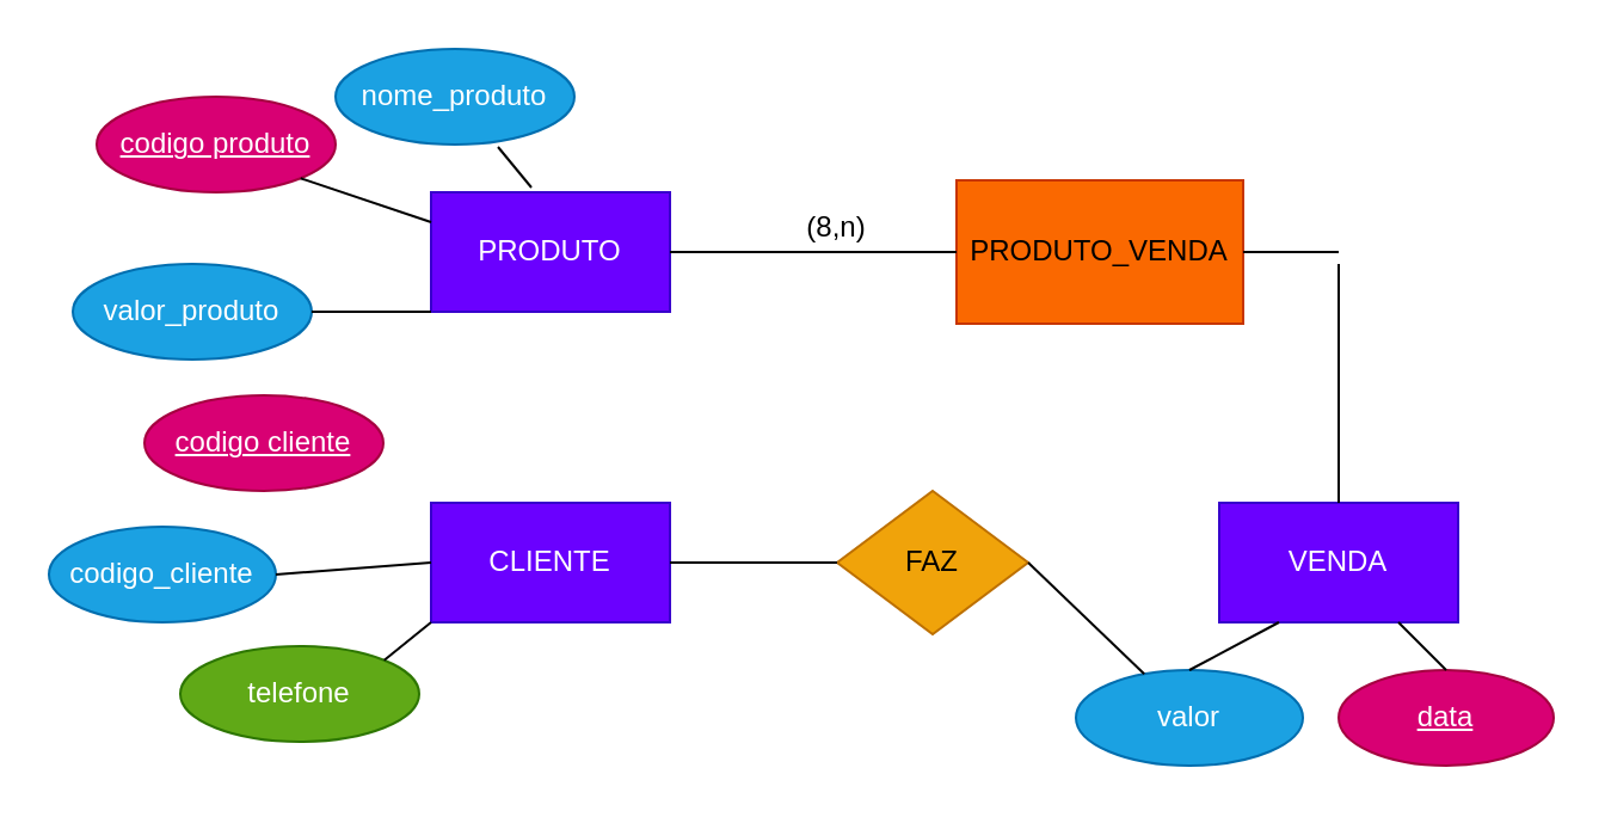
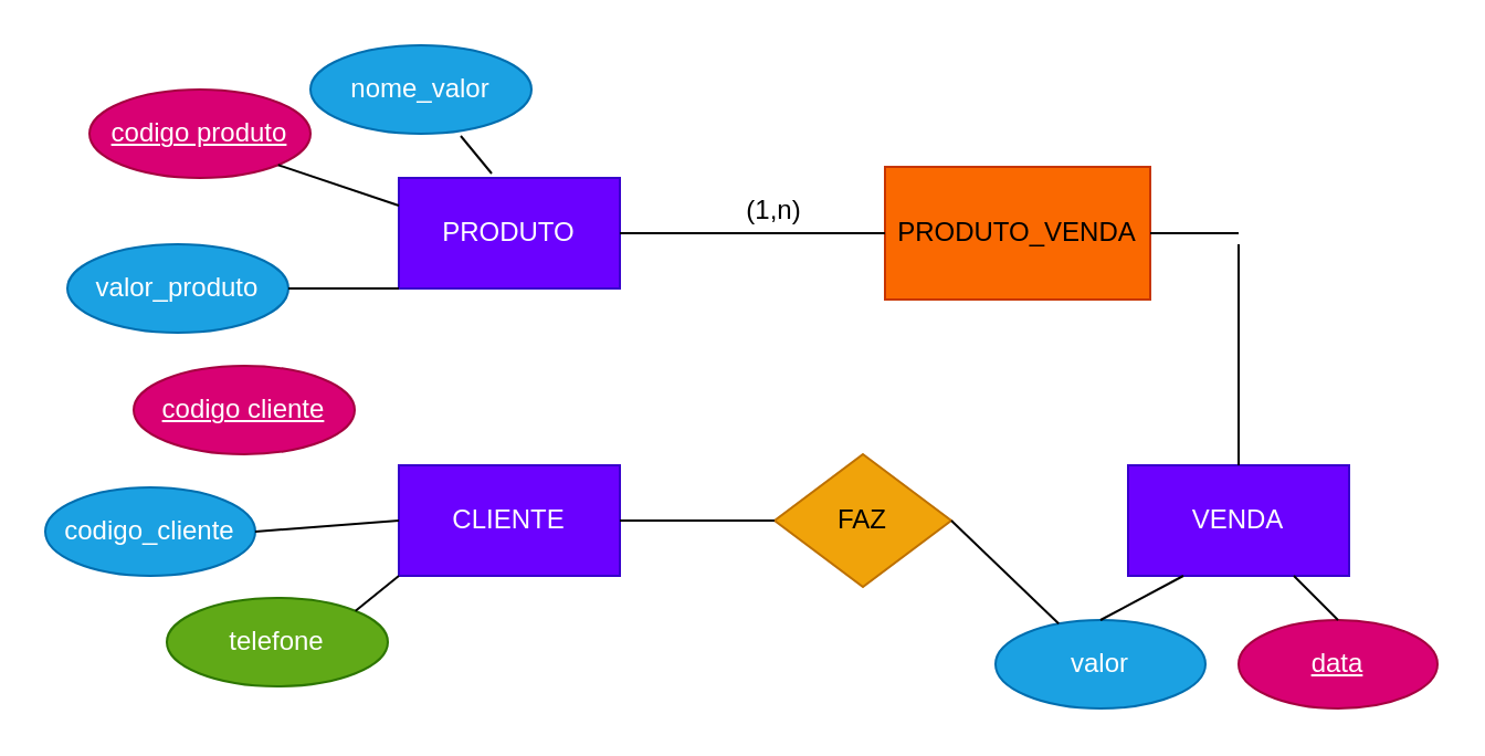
  <mxCell id="0" />
  <mxCell id="1" parent="0" />
  <mxCell id="2" value="PRODUTO" style="rounded=0;whiteSpace=wrap;html=1;fillColor=#6a00ff;fontColor=#ffffff;strokeColor=#3700CC;" vertex="1" parent="1"><mxGeometry x="180" y="80" width="100" height="50" as="geometry" /></mxCell>
- <mxCell id="3" value="nome_produto" style="ellipse;whiteSpace=wrap;html=1;fillColor=#1ba1e2;fontColor=#ffffff;strokeColor=#006EAF;" vertex="1" parent="1"><mxGeometry x="140" y="20" width="100" height="40" as="geometry" /></mxCell>
+ <mxCell id="3" value="nome_valor" style="ellipse;whiteSpace=wrap;html=1;fillColor=#1ba1e2;fontColor=#ffffff;strokeColor=#006EAF;" vertex="1" parent="1"><mxGeometry x="140" y="20" width="100" height="40" as="geometry" /></mxCell>
  <mxCell id="4" value="" style="endArrow=none;html=1;rounded=0;exitX=0.42;exitY=-0.04;exitDx=0;exitDy=0;exitPerimeter=0;entryX=0.68;entryY=1.025;entryDx=0;entryDy=0;entryPerimeter=0;" edge="1" parent="1" source="2" target="3"><mxGeometry width="50" height="50" relative="1" as="geometry"><mxPoint x="390" y="230" as="sourcePoint" /><mxPoint x="440" y="180" as="targetPoint" /></mxGeometry></mxCell>
  <mxCell id="5" value="&lt;u&gt;codigo produto&lt;/u&gt;" style="ellipse;whiteSpace=wrap;html=1;fillColor=#d80073;fontColor=#ffffff;strokeColor=#A50040;" vertex="1" parent="1"><mxGeometry x="40" y="40" width="100" height="40" as="geometry" /></mxCell>
  <mxCell id="6" value="valor_produto" style="ellipse;whiteSpace=wrap;html=1;fillColor=#1ba1e2;fontColor=#ffffff;strokeColor=#006EAF;" vertex="1" parent="1"><mxGeometry x="30" y="110" width="100" height="40" as="geometry" /></mxCell>
  <mxCell id="7" value="" style="endArrow=none;html=1;rounded=0;entryX=0;entryY=0.25;entryDx=0;entryDy=0;exitX=1;exitY=1;exitDx=0;exitDy=0;" edge="1" parent="1" source="5" target="2"><mxGeometry width="50" height="50" relative="1" as="geometry"><mxPoint x="390" y="230" as="sourcePoint" /><mxPoint x="440" y="180" as="targetPoint" /></mxGeometry></mxCell>
  <mxCell id="8" value="" style="endArrow=none;html=1;rounded=0;entryX=0;entryY=1;entryDx=0;entryDy=0;exitX=1;exitY=0.5;exitDx=0;exitDy=0;" edge="1" parent="1" source="6" target="2"><mxGeometry width="50" height="50" relative="1" as="geometry"><mxPoint x="210" y="210" as="sourcePoint" /><mxPoint x="260" y="160" as="targetPoint" /></mxGeometry></mxCell>
  <mxCell id="9" value="CLIENTE" style="rounded=0;whiteSpace=wrap;html=1;fillColor=#6a00ff;fontColor=#ffffff;strokeColor=#3700CC;" vertex="1" parent="1"><mxGeometry x="180" y="210" width="100" height="50" as="geometry" /></mxCell>
  <mxCell id="10" value="&lt;u&gt;codigo cliente&lt;/u&gt;" style="ellipse;whiteSpace=wrap;html=1;fillColor=#d80073;fontColor=#ffffff;strokeColor=#A50040;" vertex="1" parent="1"><mxGeometry x="60" y="165" width="100" height="40" as="geometry" /></mxCell>
  <mxCell id="11" value="codigo_cliente" style="ellipse;whiteSpace=wrap;html=1;fillColor=#1ba1e2;fontColor=#ffffff;strokeColor=#006EAF;" vertex="1" parent="1"><mxGeometry x="20" y="220" width="95" height="40" as="geometry" /></mxCell>
  <mxCell id="12" style="edgeStyle=orthogonalEdgeStyle;rounded=0;orthogonalLoop=1;jettySize=auto;html=1;exitX=0.5;exitY=1;exitDx=0;exitDy=0;" edge="1" parent="1" source="11" target="11"><mxGeometry relative="1" as="geometry" /></mxCell>
  <mxCell id="13" value="telefone" style="ellipse;whiteSpace=wrap;html=1;fillColor=#60a917;fontColor=#ffffff;strokeColor=#2D7600;" vertex="1" parent="1"><mxGeometry x="75" y="270" width="100" height="40" as="geometry" /></mxCell>
  <mxCell id="14" value="FAZ" style="rhombus;whiteSpace=wrap;html=1;fillColor=#f0a30a;fontColor=#000000;strokeColor=#BD7000;" vertex="1" parent="1"><mxGeometry x="350" y="205" width="80" height="60" as="geometry" /></mxCell>
  <mxCell id="15" value="VENDA" style="rounded=0;whiteSpace=wrap;html=1;fillColor=#6a00ff;fontColor=#ffffff;strokeColor=#3700CC;" vertex="1" parent="1"><mxGeometry x="510" y="210" width="100" height="50" as="geometry" /></mxCell>
  <mxCell id="16" value="valor" style="ellipse;whiteSpace=wrap;html=1;fillColor=#1ba1e2;fontColor=#ffffff;strokeColor=#006EAF;" vertex="1" parent="1"><mxGeometry x="450" y="280" width="95" height="40" as="geometry" /></mxCell>
  <mxCell id="17" value="&lt;u&gt;data&lt;/u&gt;" style="ellipse;whiteSpace=wrap;html=1;fillColor=#d80073;fontColor=#ffffff;strokeColor=#A50040;" vertex="1" parent="1"><mxGeometry x="560" y="280" width="90" height="40" as="geometry" /></mxCell>
  <mxCell id="18" value="" style="endArrow=none;html=1;rounded=0;exitX=1;exitY=0;exitDx=0;exitDy=0;entryX=0;entryY=1;entryDx=0;entryDy=0;" edge="1" parent="1" source="13" target="9"><mxGeometry width="50" height="50" relative="1" as="geometry"><mxPoint x="140" y="300" as="sourcePoint" /><mxPoint x="190" y="250" as="targetPoint" /></mxGeometry></mxCell>
  <mxCell id="19" value="" style="endArrow=none;html=1;rounded=0;entryX=0;entryY=0.5;entryDx=0;entryDy=0;exitX=1;exitY=0.5;exitDx=0;exitDy=0;" edge="1" parent="1" source="11" target="9"><mxGeometry width="50" height="50" relative="1" as="geometry"><mxPoint x="270" y="370" as="sourcePoint" /><mxPoint x="320" y="320" as="targetPoint" /></mxGeometry></mxCell>
  <mxCell id="20" value="PRODUTO_VENDA" style="rounded=0;whiteSpace=wrap;html=1;fillColor=#fa6800;fontColor=#000000;strokeColor=#C73500;" vertex="1" parent="1"><mxGeometry x="400" y="75" width="120" height="60" as="geometry" /></mxCell>
  <mxCell id="21" value="" style="endArrow=none;html=1;rounded=0;entryX=0;entryY=0.5;entryDx=0;entryDy=0;exitX=1;exitY=0.5;exitDx=0;exitDy=0;" edge="1" parent="1" source="9" target="14"><mxGeometry width="50" height="50" relative="1" as="geometry"><mxPoint x="320" y="330" as="sourcePoint" /><mxPoint x="370" y="280" as="targetPoint" /></mxGeometry></mxCell>
  <mxCell id="22" value="" style="endArrow=none;html=1;rounded=0;exitX=1;exitY=0.5;exitDx=0;exitDy=0;" edge="1" parent="1" source="14" target="16"><mxGeometry width="50" height="50" relative="1" as="geometry"><mxPoint x="370" y="370" as="sourcePoint" /><mxPoint x="420" y="320" as="targetPoint" /></mxGeometry></mxCell>
  <mxCell id="23" value="" style="endArrow=none;html=1;rounded=0;entryX=0.25;entryY=1;entryDx=0;entryDy=0;exitX=0.5;exitY=0;exitDx=0;exitDy=0;" edge="1" parent="1" source="16" target="15"><mxGeometry width="50" height="50" relative="1" as="geometry"><mxPoint x="360" y="380" as="sourcePoint" /><mxPoint x="410" y="330" as="targetPoint" /></mxGeometry></mxCell>
  <mxCell id="24" value="" style="endArrow=none;html=1;rounded=0;entryX=0.75;entryY=1;entryDx=0;entryDy=0;exitX=0.5;exitY=0;exitDx=0;exitDy=0;" edge="1" parent="1" source="17" target="15"><mxGeometry width="50" height="50" relative="1" as="geometry"><mxPoint x="500" y="430" as="sourcePoint" /><mxPoint x="550" y="380" as="targetPoint" /></mxGeometry></mxCell>
  <mxCell id="25" value="" style="endArrow=none;html=1;rounded=0;exitX=1;exitY=0.5;exitDx=0;exitDy=0;entryX=0;entryY=0.5;entryDx=0;entryDy=0;" edge="1" parent="1" source="2" target="20"><mxGeometry width="50" height="50" relative="1" as="geometry"><mxPoint x="330" y="150" as="sourcePoint" /><mxPoint x="380" y="100" as="targetPoint" /></mxGeometry></mxCell>
  <mxCell id="26" value="" style="endArrow=none;html=1;rounded=0;exitX=1;exitY=0.5;exitDx=0;exitDy=0;" edge="1" parent="1" source="20"><mxGeometry width="50" height="50" relative="1" as="geometry"><mxPoint x="570" y="150" as="sourcePoint" /><mxPoint x="560" y="105" as="targetPoint" /></mxGeometry></mxCell>
  <mxCell id="27" value="" style="endArrow=none;html=1;rounded=0;exitX=0.5;exitY=0;exitDx=0;exitDy=0;" edge="1" parent="1" source="15"><mxGeometry width="50" height="50" relative="1" as="geometry"><mxPoint x="550" y="180" as="sourcePoint" /><mxPoint x="560" y="110" as="targetPoint" /></mxGeometry></mxCell>
- <mxCell id="28" value="(8,n)" style="text;html=1;strokeColor=none;fillColor=none;align=center;verticalAlign=middle;whiteSpace=wrap;rounded=0;" vertex="1" parent="1"><mxGeometry x="320" y="80" width="60" height="30" as="geometry" /></mxCell>
+ <mxCell id="28" value="(1,n)" style="text;html=1;strokeColor=none;fillColor=none;align=center;verticalAlign=middle;whiteSpace=wrap;rounded=0;" vertex="1" parent="1"><mxGeometry x="320" y="80" width="60" height="30" as="geometry" /></mxCell>
